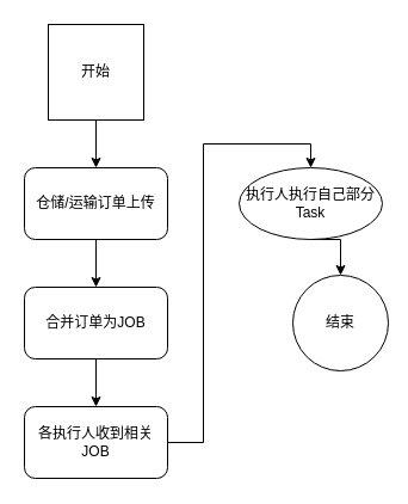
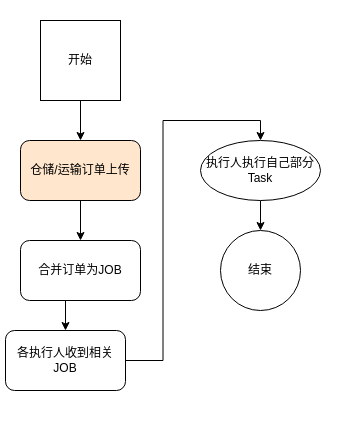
  <mxCell id="0" />
  <mxCell id="1" parent="0" />
  <mxCell id="2" style="edgeStyle=orthogonalEdgeStyle;rounded=0;orthogonalLoop=1;jettySize=auto;html=1;exitX=0.5;exitY=1;exitDx=0;exitDy=0;" edge="1" parent="1" source="3" target="5"><mxGeometry relative="1" as="geometry" /></mxCell>
  <mxCell id="3" value="开始" style="whiteSpace=wrap;html=1;aspect=fixed;rounded=0;" vertex="1" parent="1"><mxGeometry x="40" y="20" width="80" height="80" as="geometry" /></mxCell>
  <mxCell id="4" style="edgeStyle=orthogonalEdgeStyle;rounded=0;orthogonalLoop=1;jettySize=auto;html=1;exitX=0.5;exitY=1;exitDx=0;exitDy=0;entryX=0.5;entryY=0;entryDx=0;entryDy=0;" edge="1" parent="1" source="5" target="7"><mxGeometry relative="1" as="geometry" /></mxCell>
- <mxCell id="5" value="仓储/运输订单上传" style="rounded=1;whiteSpace=wrap;html=1;" vertex="1" parent="1"><mxGeometry x="20" y="140" width="120" height="60" as="geometry" /></mxCell>
+ <mxCell id="5" value="仓储/运输订单上传" style="rounded=1;whiteSpace=wrap;html=1;fillColor=#ffe6cc;" vertex="1" parent="1"><mxGeometry x="20" y="140" width="120" height="60" as="geometry" /></mxCell>
  <mxCell id="6" style="edgeStyle=orthogonalEdgeStyle;rounded=0;orthogonalLoop=1;jettySize=auto;html=1;exitX=0.5;exitY=1;exitDx=0;exitDy=0;entryX=0.5;entryY=0;entryDx=0;entryDy=0;" edge="1" parent="1" source="7" target="9"><mxGeometry relative="1" as="geometry" /></mxCell>
  <mxCell id="7" value="合并订单为JOB" style="rounded=1;whiteSpace=wrap;html=1;" vertex="1" parent="1"><mxGeometry x="20" y="240" width="120" height="60" as="geometry" /></mxCell>
  <mxCell id="8" style="edgeStyle=orthogonalEdgeStyle;rounded=0;orthogonalLoop=1;jettySize=auto;html=1;exitX=1;exitY=0.5;exitDx=0;exitDy=0;entryX=0.5;entryY=0;entryDx=0;entryDy=0;" edge="1" parent="1" source="9" target="11"><mxGeometry relative="1" as="geometry" /></mxCell>
- <mxCell id="9" value="各执行人收到相关JOB" style="rounded=1;whiteSpace=wrap;html=1;" vertex="1" parent="1"><mxGeometry x="20" y="340" width="120" height="60" as="geometry" /></mxCell>
+ <mxCell id="9" value="各执行人收到相关JOB" style="rounded=1;whiteSpace=wrap;html=1;" vertex="1" parent="1"><mxGeometry x="5" y="330" width="120" height="60" as="geometry" /></mxCell>
  <mxCell id="10" style="edgeStyle=orthogonalEdgeStyle;rounded=0;orthogonalLoop=1;jettySize=auto;html=1;exitX=0.5;exitY=1;exitDx=0;exitDy=0;entryX=0.5;entryY=0;entryDx=0;entryDy=0;" edge="1" parent="1" source="11" target="12"><mxGeometry relative="1" as="geometry"><mxPoint x="260" y="240" as="targetPoint" /></mxGeometry></mxCell>
  <mxCell id="11" value="执行人执行自己部分Task" style="ellipse;whiteSpace=wrap;html=1;" vertex="1" parent="1"><mxGeometry x="200" y="140" width="120" height="60" as="geometry" /></mxCell>
- <mxCell id="12" value="结束" style="ellipse;whiteSpace=wrap;html=1;aspect=fixed;" vertex="1" parent="1"><mxGeometry x="245" y="230" width="80" height="80" as="geometry" /></mxCell>
+ <mxCell id="12" value="结束" style="ellipse;whiteSpace=wrap;html=1;aspect=fixed;" vertex="1" parent="1"><mxGeometry x="220" y="230" width="80" height="80" as="geometry" /></mxCell>
